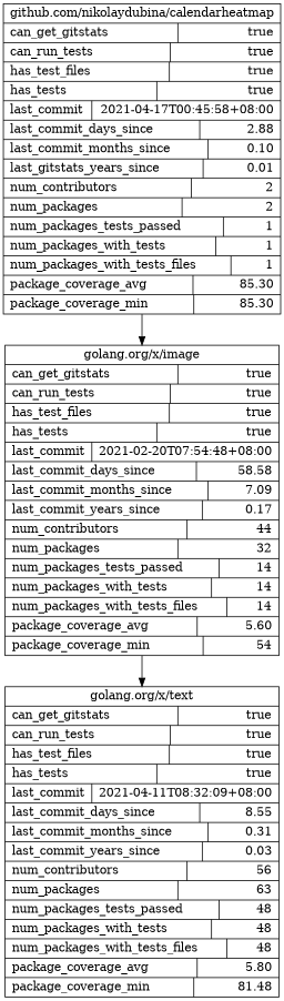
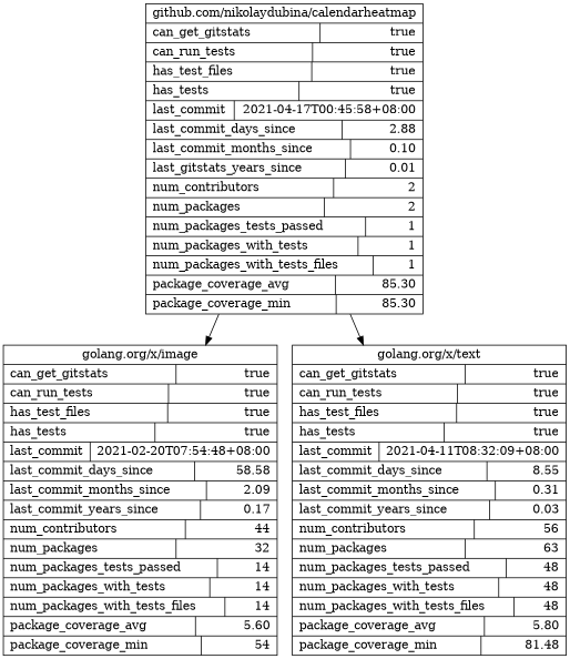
  digraph {
    concentrate=True
    rankdir=TB
    node [shape=record]
    n1 [label="{ github.com/nikolaydubina/calendarheatmap | {can_get_gitstats\l | true\r} | {can_run_tests\l | true\r} | {has_test_files\l | true\r} | {has_tests\l | true\r} | {last_commit\l | 2021-04-17T00:45:58+08:00\r} | {last_commit_days_since\l | 2.88\r} | {last_commit_months_since\l | 0.10\r} | {last_gitstats_years_since\l | 0.01\r} | {num_contributors\l | 2\r} | {num_packages\l | 2\r} | {num_packages_tests_passed\l | 1\r} | {num_packages_with_tests\l | 1\r} | {num_packages_with_tests_files\l | 1\r} | {package_coverage_avg\l | 85.30\r} | {package_coverage_min\l | 85.30\r} }"]
-   n2 [label="{ golang.org/x/image | {can_get_gitstats\l | true\r} | {can_run_tests\l | true\r} | {has_test_files\l | true\r} | {has_tests\l | true\r} | {last_commit\l | 2021-02-20T07:54:48+08:00\r} | {last_commit_days_since\l | 58.58\r} | {last_commit_months_since\l | 7.09\r} | {last_commit_years_since\l | 0.17\r} | {num_contributors\l | 44\r} | {num_packages\l | 32\r} | {num_packages_tests_passed\l | 14\r} | {num_packages_with_tests\l | 14\r} | {num_packages_with_tests_files\l | 14\r} | {package_coverage_avg\l | 5.60\r} | {package_coverage_min\l | 54\r} }"]
+   n2 [label="{ golang.org/x/image | {can_get_gitstats\l | true\r} | {can_run_tests\l | true\r} | {has_test_files\l | true\r} | {has_tests\l | true\r} | {last_commit\l | 2021-02-20T07:54:48+08:00\r} | {last_commit_days_since\l | 58.58\r} | {last_commit_months_since\l | 2.09\r} | {last_commit_years_since\l | 0.17\r} | {num_contributors\l | 44\r} | {num_packages\l | 32\r} | {num_packages_tests_passed\l | 14\r} | {num_packages_with_tests\l | 14\r} | {num_packages_with_tests_files\l | 14\r} | {package_coverage_avg\l | 5.60\r} | {package_coverage_min\l | 54\r} }"]
    n3 [label="{ golang.org/x/text | {can_get_gitstats\l | true\r} | {can_run_tests\l | true\r} | {has_test_files\l | true\r} | {has_tests\l | true\r} | {last_commit\l | 2021-04-11T08:32:09+08:00\r} | {last_commit_days_since\l | 8.55\r} | {last_commit_months_since\l | 0.31\r} | {last_commit_years_since\l | 0.03\r} | {num_contributors\l | 56\r} | {num_packages\l | 63\r} | {num_packages_tests_passed\l | 48\r} | {num_packages_with_tests\l | 48\r} | {num_packages_with_tests_files\l | 48\r} | {package_coverage_avg\l | 5.80\r} | {package_coverage_min\l | 81.48\r} }"]
    n1 -> n2
-   n2 -> n3
+   n1 -> n3
  }
